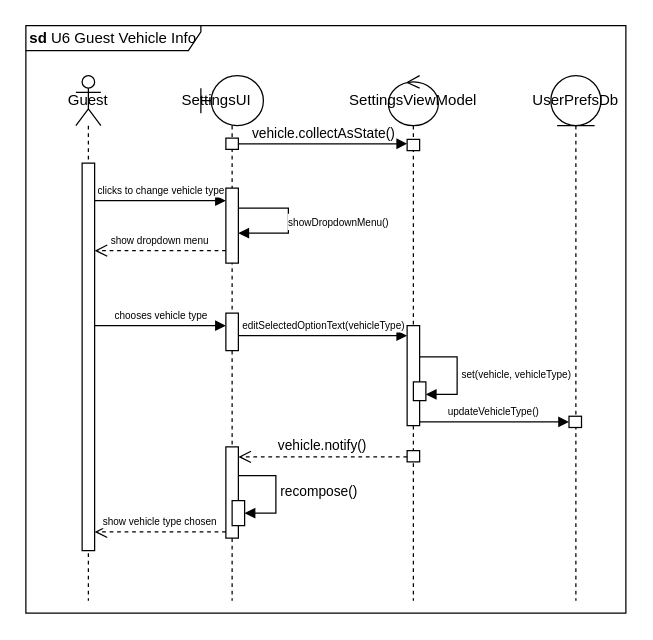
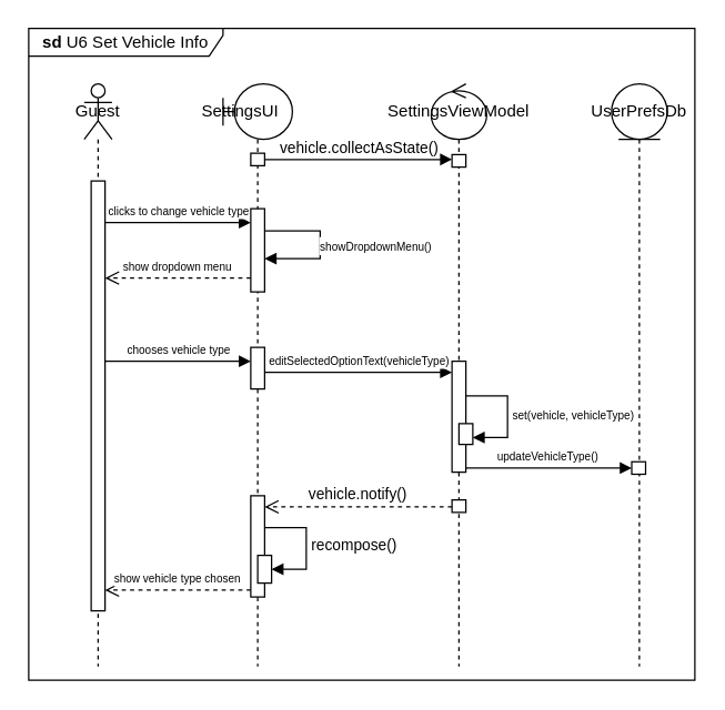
  <mxCell id="0" />
  <mxCell id="1" parent="0" />
- <mxCell id="2" value="&lt;b&gt;sd &lt;/b&gt;U6 Guest Vehicle Info" style="shape=umlFrame;whiteSpace=wrap;html=1;pointerEvents=0;width=140;height=20;" vertex="1" parent="1"><mxGeometry width="480" height="470" as="geometry" x="20" y="20" /></mxCell>
+ <mxCell id="2" value="&lt;b&gt;sd &lt;/b&gt;U6 Set Vehicle Info" style="shape=umlFrame;whiteSpace=wrap;html=1;pointerEvents=0;width=140;height=20;" vertex="1" parent="1"><mxGeometry width="480" height="470" as="geometry" x="20" y="20" /></mxCell>
  <mxCell id="3" value="" style="edgeStyle=orthogonalEdgeStyle;rounded=0;orthogonalLoop=1;jettySize=auto;html=1;" edge="1" parent="1"><mxGeometry relative="1" as="geometry" /></mxCell>
  <mxCell id="4" value="" style="edgeStyle=orthogonalEdgeStyle;rounded=0;orthogonalLoop=1;jettySize=auto;html=1;" edge="1" parent="1"><mxGeometry relative="1" as="geometry" /></mxCell>
  <mxCell id="5" value="Guest" style="shape=umlLifeline;perimeter=lifelinePerimeter;whiteSpace=wrap;html=1;container=1;dropTarget=0;collapsible=0;recursiveResize=0;outlineConnect=0;portConstraint=eastwest;newEdgeStyle={&quot;curved&quot;:0,&quot;rounded&quot;:0};participant=umlActor;" vertex="1" parent="1"><mxGeometry x="60" y="60" width="20" height="420" as="geometry" /></mxCell>
  <mxCell id="6" value="" style="html=1;points=[[0,0,0,0,5],[0,1,0,0,-5],[1,0,0,0,5],[1,1,0,0,-5]];perimeter=orthogonalPerimeter;outlineConnect=0;targetShapes=umlLifeline;portConstraint=eastwest;newEdgeStyle={&quot;curved&quot;:0,&quot;rounded&quot;:0};" vertex="1" parent="5"><mxGeometry x="5" y="70" width="10" height="310" as="geometry" /></mxCell>
  <mxCell id="7" value="SettingsUI&lt;span style=&quot;white-space: pre;&quot;&gt;&#09;&lt;/span&gt;" style="shape=umlLifeline;perimeter=lifelinePerimeter;whiteSpace=wrap;html=1;container=1;dropTarget=0;collapsible=0;recursiveResize=0;outlineConnect=0;portConstraint=eastwest;newEdgeStyle={&quot;curved&quot;:0,&quot;rounded&quot;:0};participant=umlBoundary;" vertex="1" parent="1"><mxGeometry x="160" y="60" width="50" height="420" as="geometry" /></mxCell>
  <mxCell id="8" value="" style="html=1;points=[[0,0,0,0,5],[0,1,0,0,-5],[1,0,0,0,5],[1,1,0,0,-5]];perimeter=orthogonalPerimeter;outlineConnect=0;targetShapes=umlLifeline;portConstraint=eastwest;newEdgeStyle={&quot;curved&quot;:0,&quot;rounded&quot;:0};" vertex="1" parent="7"><mxGeometry x="20" y="90" width="10" height="60" as="geometry" /></mxCell>
  <mxCell id="9" value="&lt;font style=&quot;font-size: 8px;&quot;&gt;showDropdownMenu()&lt;/font&gt;" style="html=1;verticalAlign=bottom;endArrow=block;curved=0;rounded=0;" edge="1" parent="7"><mxGeometry x="0.2" y="-40" width="80" relative="1" as="geometry"><mxPoint x="30" y="106" as="sourcePoint" /><mxPoint x="30" y="126" as="targetPoint" /><Array as="points"><mxPoint x="70" y="106" /><mxPoint x="70" y="126" /></Array><mxPoint x="40" y="40" as="offset" /></mxGeometry></mxCell>
  <mxCell id="10" value="" style="html=1;points=[[0,0,0,0,5],[0,1,0,0,-5],[1,0,0,0,5],[1,1,0,0,-5]];perimeter=orthogonalPerimeter;outlineConnect=0;targetShapes=umlLifeline;portConstraint=eastwest;newEdgeStyle={&quot;curved&quot;:0,&quot;rounded&quot;:0};" vertex="1" parent="7"><mxGeometry x="20" y="50" width="10" height="9" as="geometry" /></mxCell>
  <mxCell id="11" value="" style="html=1;points=[[0,0,0,0,5],[0,1,0,0,-5],[1,0,0,0,5],[1,1,0,0,-5]];perimeter=orthogonalPerimeter;outlineConnect=0;targetShapes=umlLifeline;portConstraint=eastwest;newEdgeStyle={&quot;curved&quot;:0,&quot;rounded&quot;:0};" vertex="1" parent="7"><mxGeometry x="20" y="190" width="10" height="30" as="geometry" /></mxCell>
  <mxCell id="12" value="" style="html=1;points=[[0,0,0,0,5],[0,1,0,0,-5],[1,0,0,0,5],[1,1,0,0,-5]];perimeter=orthogonalPerimeter;outlineConnect=0;targetShapes=umlLifeline;portConstraint=eastwest;newEdgeStyle={&quot;curved&quot;:0,&quot;rounded&quot;:0};" vertex="1" parent="7"><mxGeometry x="20" y="297" width="10" height="73" as="geometry" /></mxCell>
  <mxCell id="13" value="" style="html=1;points=[[0,0,0,0,5],[0,1,0,0,-5],[1,0,0,0,5],[1,1,0,0,-5]];perimeter=orthogonalPerimeter;outlineConnect=0;targetShapes=umlLifeline;portConstraint=eastwest;newEdgeStyle={&quot;curved&quot;:0,&quot;rounded&quot;:0};" vertex="1" parent="7"><mxGeometry x="25" y="340" width="10" height="20" as="geometry" /></mxCell>
  <mxCell id="14" value="recompose()" style="html=1;align=left;spacingLeft=2;endArrow=block;rounded=0;edgeStyle=orthogonalEdgeStyle;curved=0;rounded=0;" edge="1" parent="7" target="13"><mxGeometry relative="1" as="geometry"><mxPoint x="30" y="320" as="sourcePoint" /><Array as="points"><mxPoint x="60" y="350" /></Array></mxGeometry></mxCell>
  <mxCell id="15" value="SettingsViewModel" style="shape=umlLifeline;perimeter=lifelinePerimeter;whiteSpace=wrap;html=1;container=1;dropTarget=0;collapsible=0;recursiveResize=0;outlineConnect=0;portConstraint=eastwest;newEdgeStyle={&quot;curved&quot;:0,&quot;rounded&quot;:0};participant=umlControl;" vertex="1" parent="1"><mxGeometry x="310" y="60" width="40" height="420" as="geometry" /></mxCell>
  <mxCell id="16" value="" style="html=1;points=[[0,0,0,0,5],[0,1,0,0,-5],[1,0,0,0,5],[1,1,0,0,-5]];perimeter=orthogonalPerimeter;outlineConnect=0;targetShapes=umlLifeline;portConstraint=eastwest;newEdgeStyle={&quot;curved&quot;:0,&quot;rounded&quot;:0};" vertex="1" parent="15"><mxGeometry x="15" y="200" width="10" height="80" as="geometry" /></mxCell>
  <mxCell id="17" value="" style="html=1;points=[[0,0,0,0,5],[0,1,0,0,-5],[1,0,0,0,5],[1,1,0,0,-5]];perimeter=orthogonalPerimeter;outlineConnect=0;targetShapes=umlLifeline;portConstraint=eastwest;newEdgeStyle={&quot;curved&quot;:0,&quot;rounded&quot;:0};" vertex="1" parent="15"><mxGeometry x="15" y="51" width="10" height="9" as="geometry" /></mxCell>
  <mxCell id="18" value="" style="html=1;points=[[0,0,0,0,5],[0,1,0,0,-5],[1,0,0,0,5],[1,1,0,0,-5]];perimeter=orthogonalPerimeter;outlineConnect=0;targetShapes=umlLifeline;portConstraint=eastwest;newEdgeStyle={&quot;curved&quot;:0,&quot;rounded&quot;:0};" vertex="1" parent="15"><mxGeometry x="20" y="245" width="10" height="15" as="geometry" /></mxCell>
  <mxCell id="19" value="&lt;font style=&quot;font-size: 8px;&quot;&gt;set(vehicle, vehicleType)&lt;/font&gt;" style="html=1;align=left;spacingLeft=2;endArrow=block;rounded=0;edgeStyle=orthogonalEdgeStyle;curved=0;rounded=0;" edge="1" parent="15" target="18"><mxGeometry relative="1" as="geometry"><mxPoint x="25" y="225" as="sourcePoint" /><Array as="points"><mxPoint x="55" y="255" /></Array></mxGeometry></mxCell>
  <mxCell id="20" value="" style="html=1;points=[[0,0,0,0,5],[0,1,0,0,-5],[1,0,0,0,5],[1,1,0,0,-5]];perimeter=orthogonalPerimeter;outlineConnect=0;targetShapes=umlLifeline;portConstraint=eastwest;newEdgeStyle={&quot;curved&quot;:0,&quot;rounded&quot;:0};" vertex="1" parent="15"><mxGeometry x="15" y="300" width="10" height="9" as="geometry" /></mxCell>
  <mxCell id="21" value="&lt;font style=&quot;font-size: 8px;&quot;&gt;clicks to change vehicle type&lt;/font&gt;" style="html=1;verticalAlign=bottom;endArrow=block;curved=0;rounded=0;" edge="1" parent="1" source="6" target="8"><mxGeometry width="80" relative="1" as="geometry"><mxPoint x="90" y="160" as="sourcePoint" /><mxPoint x="170" y="160" as="targetPoint" /><Array as="points"><mxPoint x="160" y="160" /></Array></mxGeometry></mxCell>
  <mxCell id="22" value="UserPrefsDb" style="shape=umlLifeline;perimeter=lifelinePerimeter;whiteSpace=wrap;html=1;container=1;dropTarget=0;collapsible=0;recursiveResize=0;outlineConnect=0;portConstraint=eastwest;newEdgeStyle={&quot;curved&quot;:0,&quot;rounded&quot;:0};participant=umlEntity;" vertex="1" parent="1"><mxGeometry x="440" y="60" width="40" height="420" as="geometry" /></mxCell>
  <mxCell id="23" value="" style="html=1;points=[[0,0,0,0,5],[0,1,0,0,-5],[1,0,0,0,5],[1,1,0,0,-5]];perimeter=orthogonalPerimeter;outlineConnect=0;targetShapes=umlLifeline;portConstraint=eastwest;newEdgeStyle={&quot;curved&quot;:0,&quot;rounded&quot;:0};" vertex="1" parent="22"><mxGeometry x="14.5" y="272.5" width="10" height="9" as="geometry" /></mxCell>
  <mxCell id="24" value="&lt;font style=&quot;font-size: 8px;&quot;&gt;editSelectedOptionText(vehicleType)&lt;/font&gt;" style="html=1;verticalAlign=bottom;endArrow=block;curved=0;rounded=0;" edge="1" parent="1"><mxGeometry width="80" relative="1" as="geometry"><mxPoint x="190" y="268" as="sourcePoint" /><mxPoint x="325" y="268" as="targetPoint" /></mxGeometry></mxCell>
  <mxCell id="25" value="&lt;font style=&quot;font-size: 8px;&quot;&gt;chooses vehicle type&lt;/font&gt;" style="html=1;verticalAlign=bottom;endArrow=block;curved=0;rounded=0;" edge="1" parent="1" source="6" target="11"><mxGeometry width="80" relative="1" as="geometry"><mxPoint x="80" y="254.64" as="sourcePoint" /><mxPoint x="160" y="254.64" as="targetPoint" /><Array as="points"><mxPoint x="150" y="260" /></Array></mxGeometry></mxCell>
  <mxCell id="26" value="&lt;font style=&quot;font-size: 8px;&quot;&gt;show dropdown menu&lt;/font&gt;" style="html=1;verticalAlign=bottom;endArrow=open;dashed=1;endSize=8;curved=0;rounded=0;" edge="1" parent="1"><mxGeometry relative="1" as="geometry"><mxPoint x="180" y="200" as="sourcePoint" /><mxPoint x="75" y="200" as="targetPoint" /></mxGeometry></mxCell>
  <mxCell id="27" value="&lt;font style=&quot;font-size: 8px;&quot;&gt;updateVehicleType()&amp;nbsp;&lt;/font&gt;" style="html=1;verticalAlign=bottom;endArrow=block;curved=0;rounded=0;" edge="1" parent="1" target="23"><mxGeometry width="80" relative="1" as="geometry"><mxPoint x="335" y="337" as="sourcePoint" /><mxPoint x="459.5" y="337" as="targetPoint" /></mxGeometry></mxCell>
  <mxCell id="28" value="&lt;font style=&quot;font-size: 8px;&quot;&gt;show vehicle type chosen&lt;/font&gt;" style="html=1;verticalAlign=bottom;endArrow=open;dashed=1;endSize=8;curved=0;rounded=0;exitX=0;exitY=1;exitDx=0;exitDy=-5;exitPerimeter=0;" edge="1" parent="1" source="12" target="6"><mxGeometry relative="1" as="geometry"><mxPoint x="170" y="320" as="sourcePoint" /><mxPoint x="90" y="320" as="targetPoint" /><Array as="points" /></mxGeometry></mxCell>
  <mxCell id="29" value="vehicle.collectAsState()" style="html=1;verticalAlign=bottom;endArrow=block;curved=0;rounded=0;" edge="1" parent="1" source="10" target="17"><mxGeometry width="80" relative="1" as="geometry"><mxPoint x="200" y="120" as="sourcePoint" /><mxPoint x="290" y="120" as="targetPoint" /></mxGeometry></mxCell>
  <mxCell id="30" value="vehicle.notify()" style="html=1;verticalAlign=bottom;endArrow=open;dashed=1;endSize=8;curved=0;rounded=0;exitX=0;exitY=0;exitDx=0;exitDy=5;exitPerimeter=0;" edge="1" parent="1" source="20" target="12"><mxGeometry relative="1" as="geometry"><mxPoint x="300" y="310" as="sourcePoint" /><mxPoint x="220" y="310" as="targetPoint" /></mxGeometry></mxCell>
